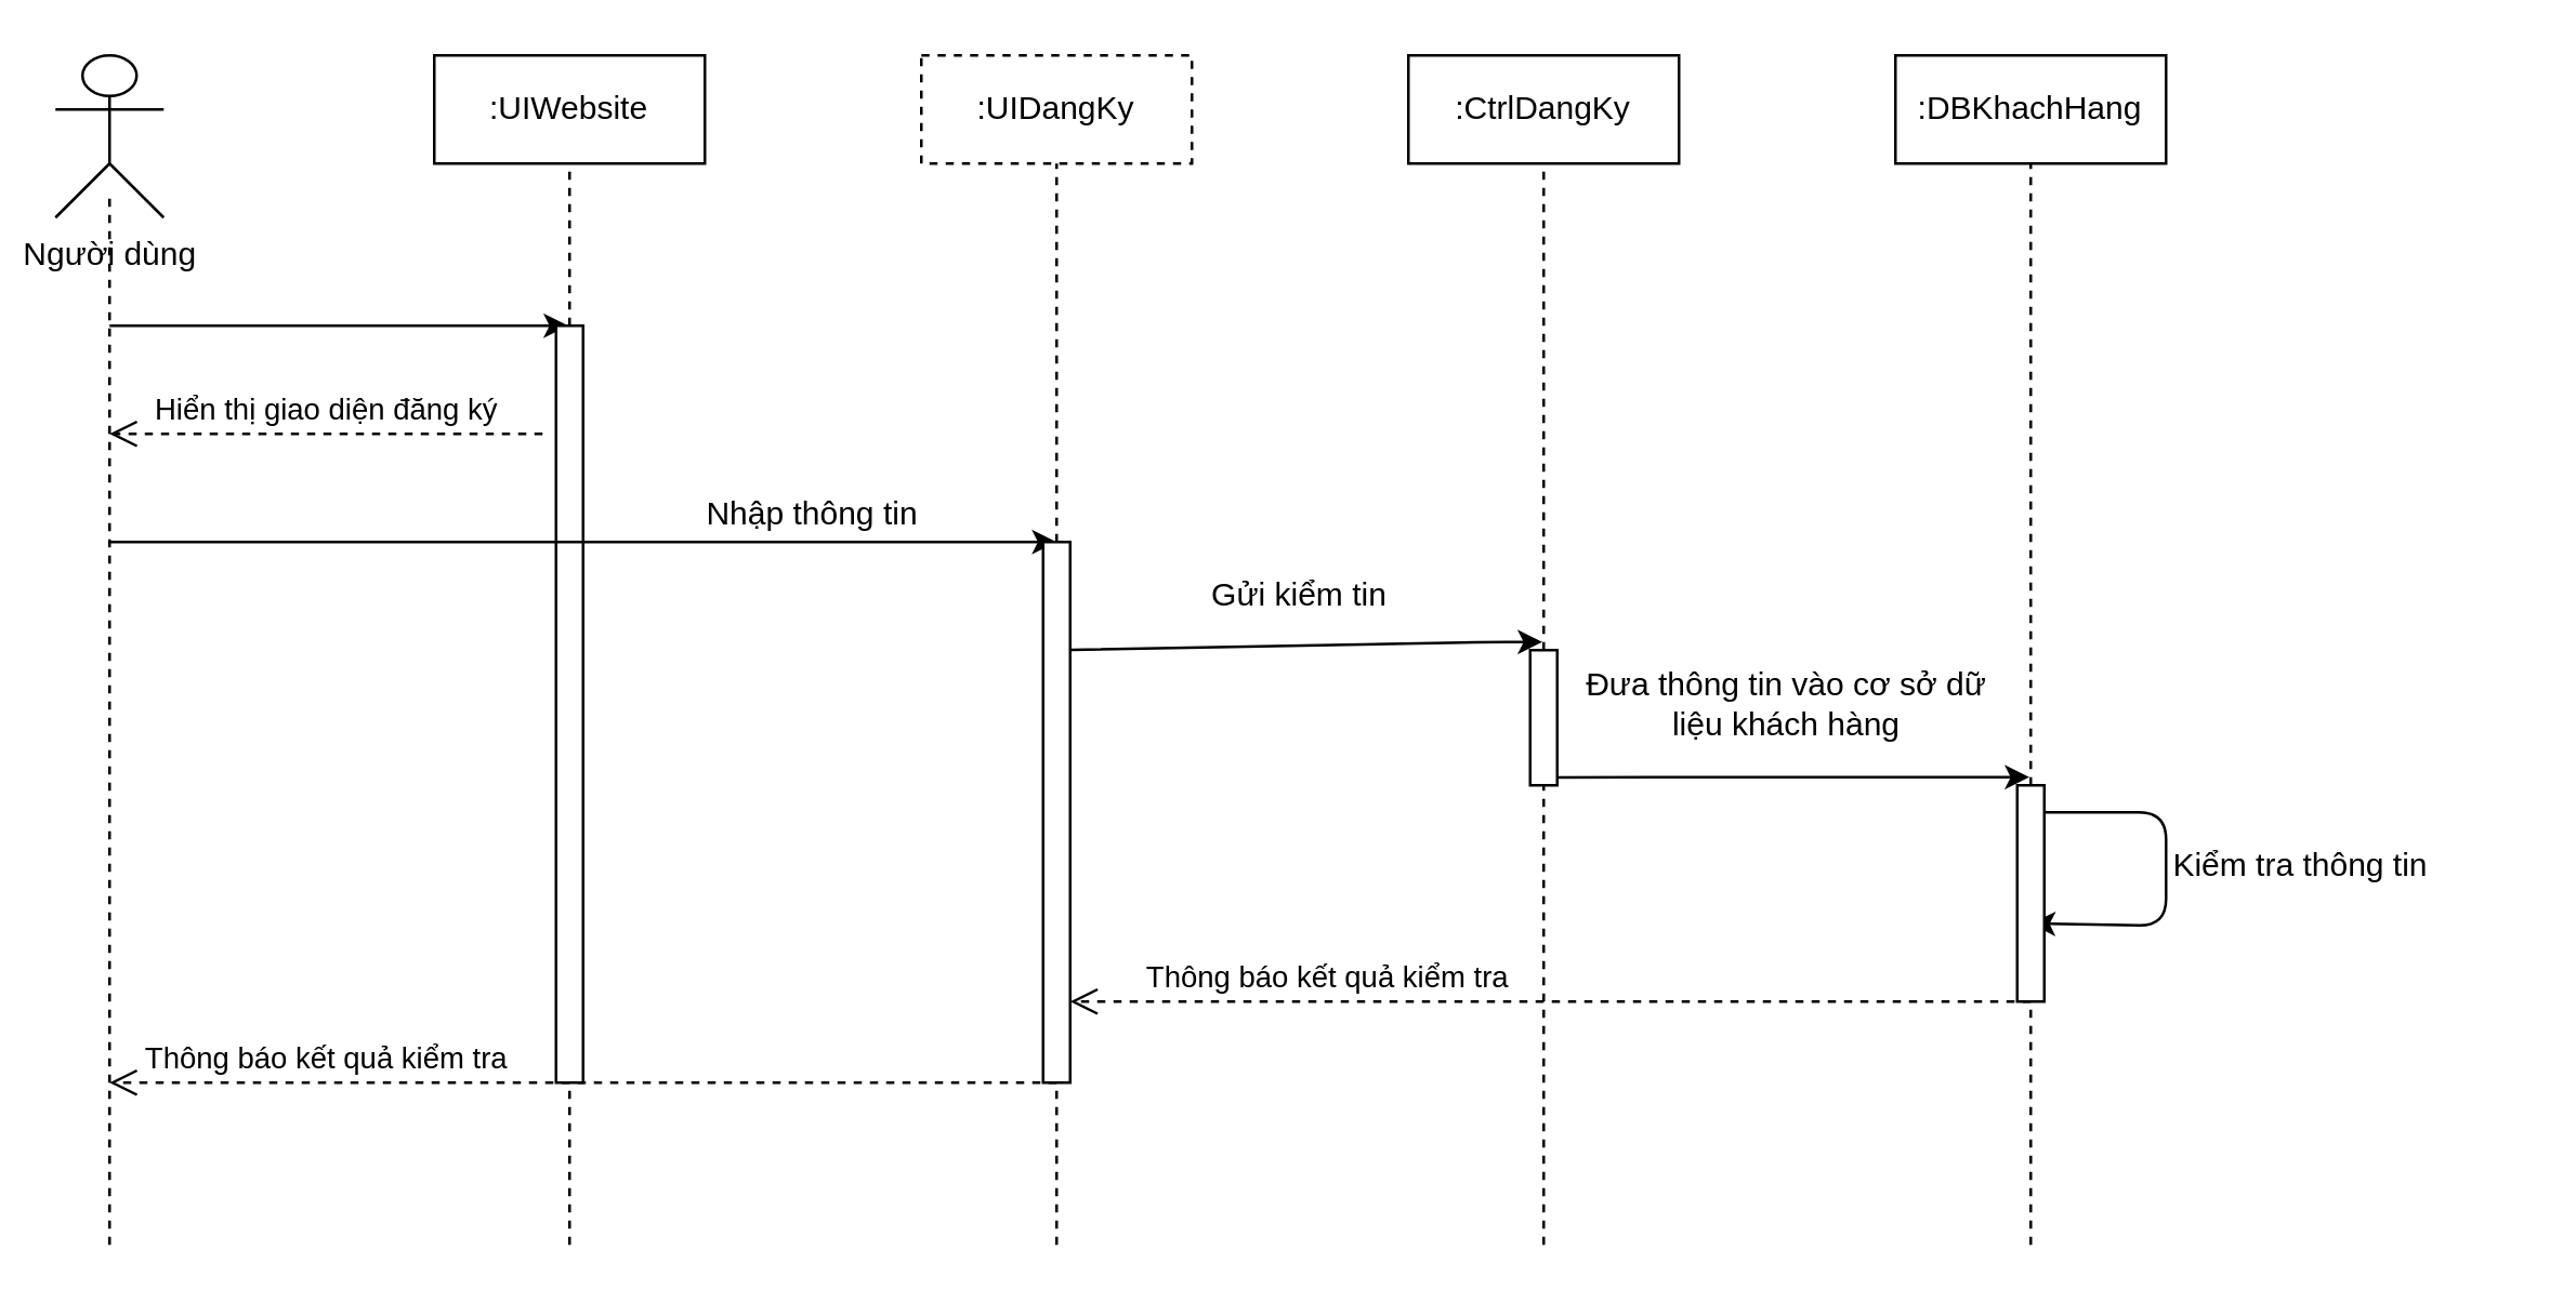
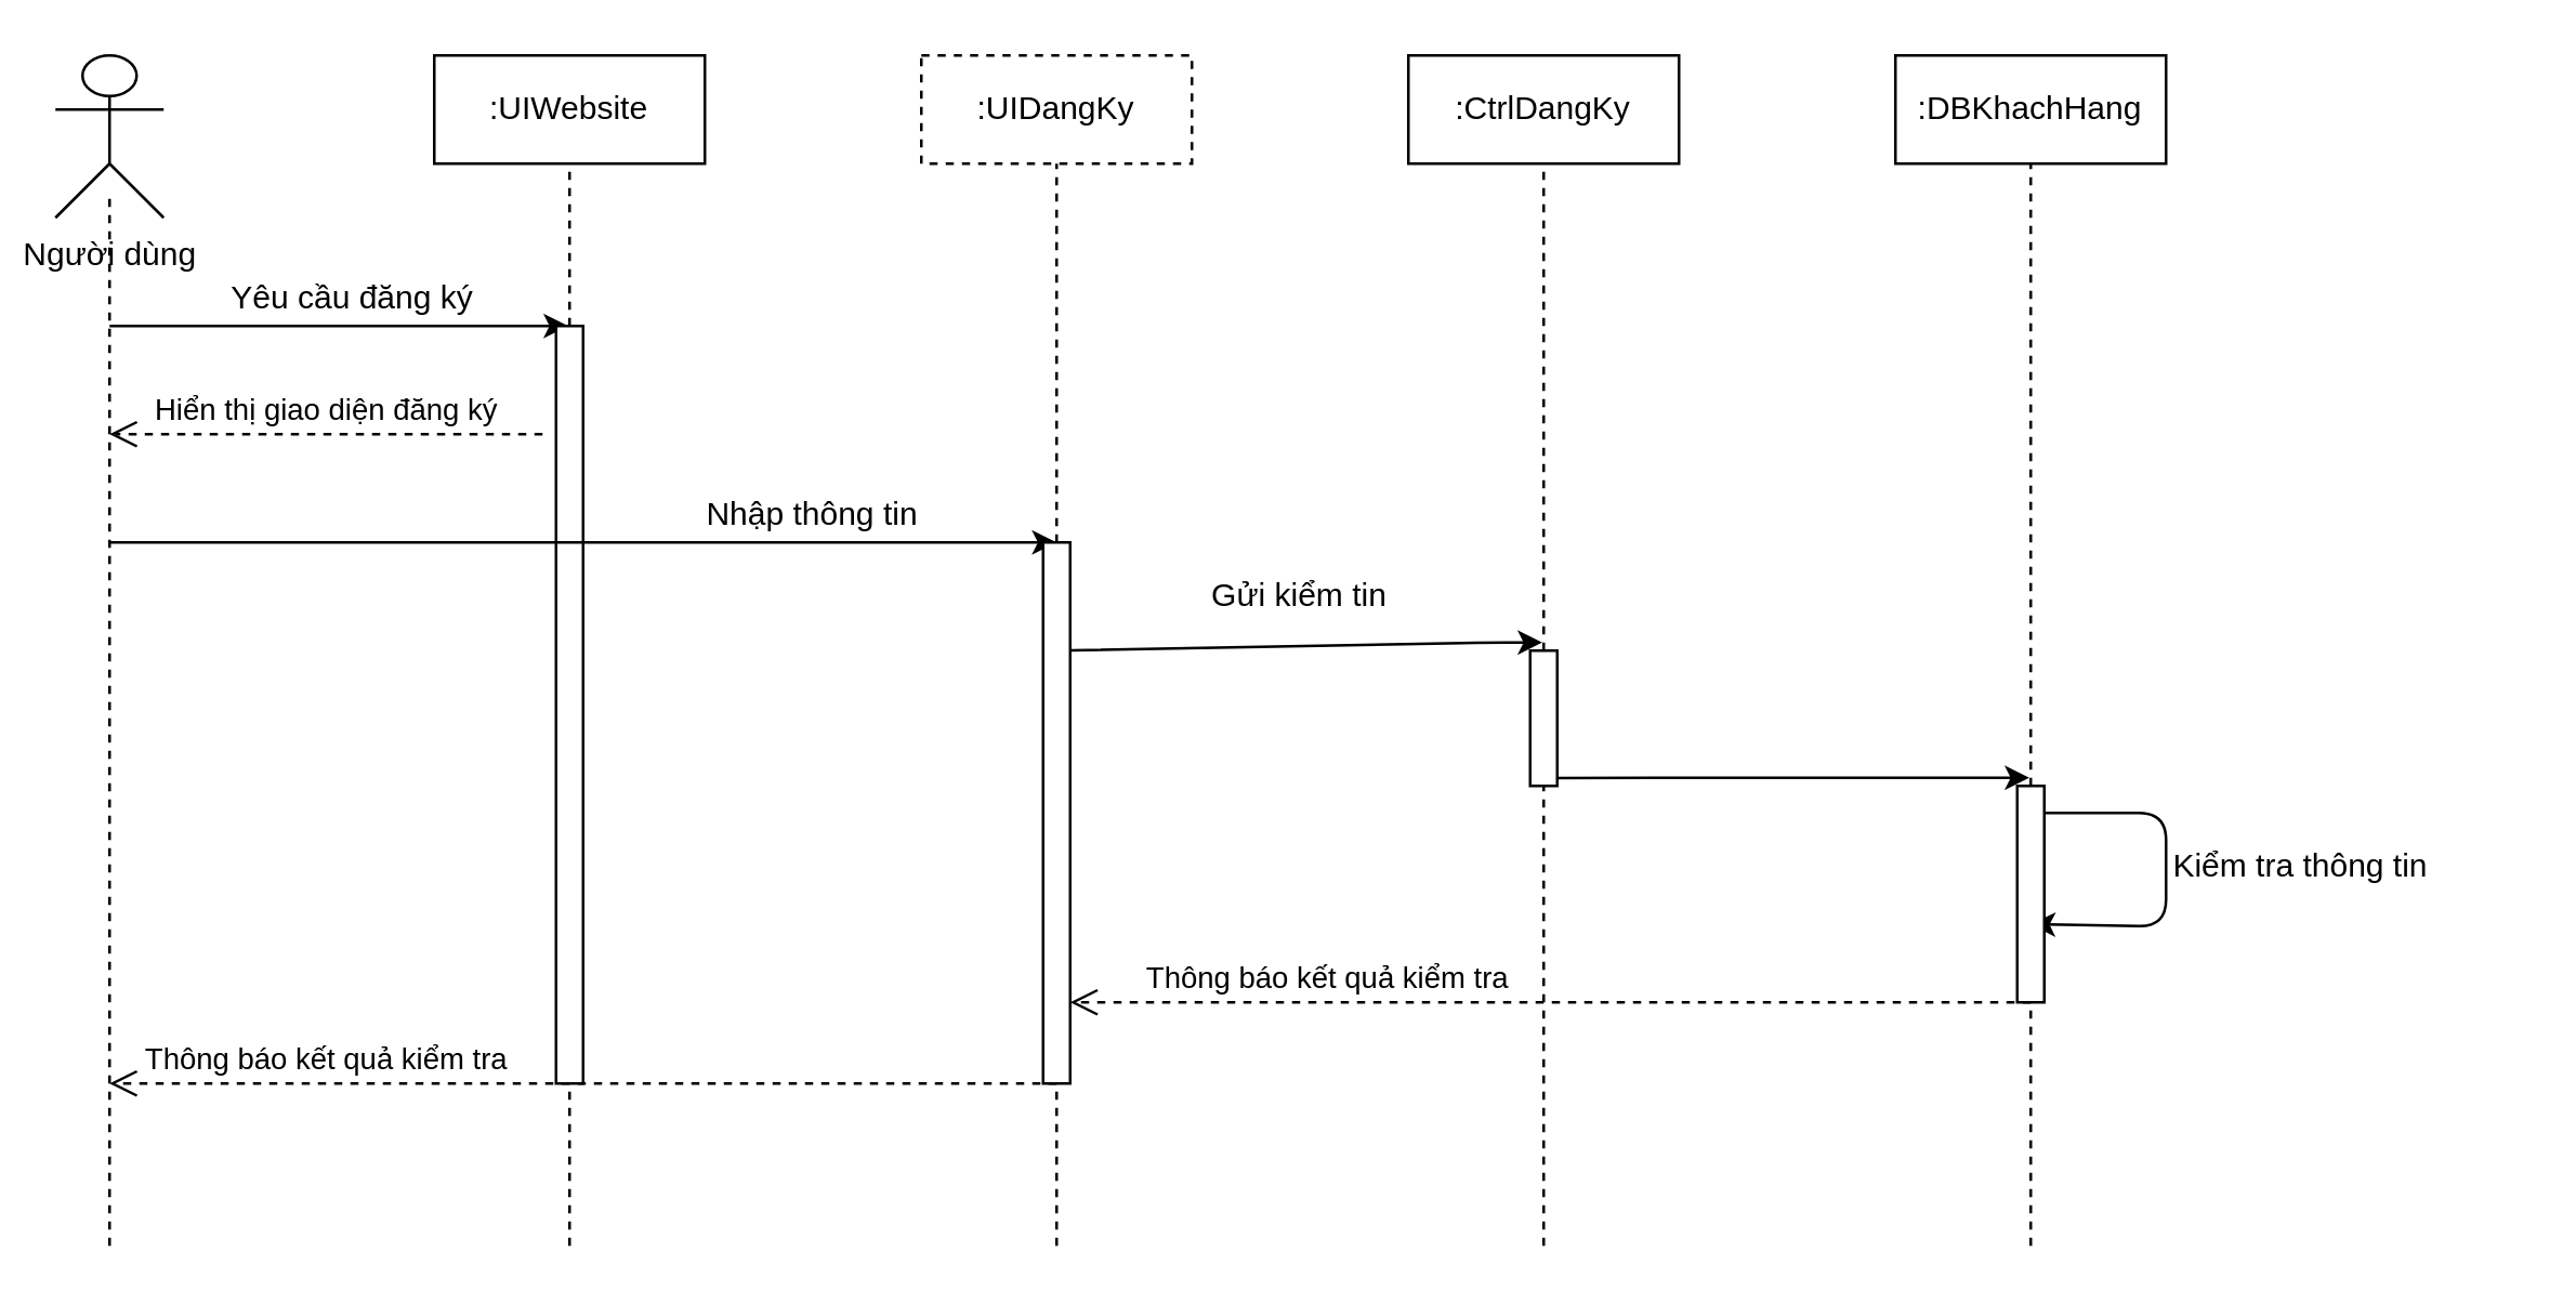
  <mxCell id="0" />
  <mxCell id="1" parent="0" />
  <mxCell id="2" value="Người dùng" style="shape=umlActor;verticalLabelPosition=bottom;verticalAlign=top;html=1;outlineConnect=0;" vertex="1" parent="1"><mxGeometry x="20" y="20" width="40" height="60" as="geometry" /></mxCell>
  <mxCell id="3" value="" style="endArrow=none;dashed=1;html=1;" edge="1" parent="1"><mxGeometry width="50" height="50" relative="1" as="geometry"><mxPoint y="460" as="sourcePoint" x="40" /><mxPoint y="70" as="targetPoint" x="40" /></mxGeometry></mxCell>
  <mxCell id="4" value="" style="endArrow=classic;html=1;" edge="1" parent="1"><mxGeometry width="50" height="50" relative="1" as="geometry"><mxPoint y="120" as="sourcePoint" x="40" /><mxPoint x="209.5" y="120" as="targetPoint" /></mxGeometry></mxCell>
+ <mxCell id="5" value="Yêu cầu đăng ký" style="text;html=1;strokeColor=none;fillColor=none;align=center;verticalAlign=middle;whiteSpace=wrap;rounded=0;" vertex="1" parent="1"><mxGeometry x="70" y="100" width="120" height="20" as="geometry" /></mxCell>
  <mxCell id="6" value="Nhập thông tin " style="text;html=1;strokeColor=none;fillColor=none;align=center;verticalAlign=middle;whiteSpace=wrap;rounded=0;" vertex="1" parent="1"><mxGeometry x="220" y="180" width="160" height="20" as="geometry" /></mxCell>
  <mxCell id="7" value="" style="endArrow=classic;html=1;exitX=0.5;exitY=0.611;exitDx=0;exitDy=0;exitPerimeter=0;" edge="1" parent="1"><mxGeometry width="50" height="50" relative="1" as="geometry"><mxPoint x="390" y="239.96" as="sourcePoint" /><mxPoint x="569.5" y="237" as="targetPoint" /><Array as="points"><mxPoint x="550" y="237" /></Array></mxGeometry></mxCell>
  <mxCell id="8" value="Gửi kiểm tin " style="text;html=1;strokeColor=none;fillColor=none;align=center;verticalAlign=middle;whiteSpace=wrap;rounded=0;" vertex="1" parent="1"><mxGeometry x="400" y="210" width="160" height="20" as="geometry" /></mxCell>
  <mxCell id="9" value="" style="endArrow=classic;html=1;exitX=0.53;exitY=0.763;exitDx=0;exitDy=0;exitPerimeter=0;" edge="1" parent="1"><mxGeometry width="50" height="50" relative="1" as="geometry"><mxPoint x="573" y="287.05" as="sourcePoint" /><mxPoint x="749.5" y="287" as="targetPoint" /><Array as="points"><mxPoint x="640" y="287" /><mxPoint x="680" y="287" /></Array></mxGeometry></mxCell>
- <mxCell id="10" value="Đưa thông tin vào cơ sở dữ liệu khách hàng" style="text;html=1;strokeColor=none;fillColor=none;align=center;verticalAlign=middle;whiteSpace=wrap;rounded=0;" vertex="1" parent="1"><mxGeometry x="580" y="250" width="160" height="20" as="geometry" /></mxCell>
  <mxCell id="11" value="Kiểm tra thông tin" style="text;html=1;strokeColor=none;fillColor=none;align=center;verticalAlign=middle;whiteSpace=wrap;rounded=0;" vertex="1" parent="1"><mxGeometry x="770" y="310" width="160" height="20" as="geometry" /></mxCell>
  <mxCell id="12" value="" style="endArrow=classic;html=1;entryX=0.5;entryY=0.892;entryDx=0;entryDy=0;entryPerimeter=0;" edge="1" parent="1"><mxGeometry width="50" height="50" relative="1" as="geometry"><mxPoint x="749.5" y="300" as="sourcePoint" /><mxPoint x="750" y="341.12" as="targetPoint" /><Array as="points"><mxPoint x="800" y="300" /><mxPoint x="800" y="342" /></Array></mxGeometry></mxCell>
  <mxCell id="13" value=":UIWebsite" style="rounded=0;whiteSpace=wrap;html=1;" vertex="1" parent="1"><mxGeometry x="160" y="20" width="100" height="40" as="geometry" /></mxCell>
  <mxCell id="14" value=":UIDangKy" style="rounded=0;whiteSpace=wrap;html=1;dashed=1;" vertex="1" parent="1"><mxGeometry x="340" y="20" width="100" height="40" as="geometry" /></mxCell>
  <mxCell id="15" value="" style="endArrow=none;dashed=1;html=1;entryX=0.5;entryY=1;entryDx=0;entryDy=0;" edge="1" parent="1" source="24" target="14"><mxGeometry width="50" height="50" relative="1" as="geometry"><mxPoint x="390" y="460" as="sourcePoint" /><mxPoint x="410" y="60" as="targetPoint" /></mxGeometry></mxCell>
  <mxCell id="16" value=":CtrlDangKy" style="rounded=0;whiteSpace=wrap;html=1;" vertex="1" parent="1"><mxGeometry x="520" y="20" width="100" height="40" as="geometry" /></mxCell>
  <mxCell id="17" value="" style="endArrow=none;dashed=1;html=1;" edge="1" parent="1" source="26"><mxGeometry width="50" height="50" relative="1" as="geometry"><mxPoint x="570" y="460" as="sourcePoint" /><mxPoint x="570" y="60" as="targetPoint" /></mxGeometry></mxCell>
  <mxCell id="18" value=":DBKhachHang" style="rounded=0;whiteSpace=wrap;html=1;" vertex="1" parent="1"><mxGeometry x="700" y="20" width="100" height="40" as="geometry" /></mxCell>
  <mxCell id="19" value="" style="endArrow=none;dashed=1;html=1;" edge="1" parent="1" source="28"><mxGeometry width="50" height="50" relative="1" as="geometry"><mxPoint x="750" y="460" as="sourcePoint" /><mxPoint x="750" y="60" as="targetPoint" /></mxGeometry></mxCell>
  <mxCell id="20" value="" style="endArrow=none;dashed=1;html=1;" edge="1" parent="1" source="21"><mxGeometry width="50" height="50" relative="1" as="geometry"><mxPoint x="210" y="460" as="sourcePoint" /><mxPoint x="210" y="60" as="targetPoint" /></mxGeometry></mxCell>
  <mxCell id="21" value="" style="html=1;points=[];perimeter=orthogonalPerimeter;" vertex="1" parent="1"><mxGeometry x="205" y="120" width="10" height="280" as="geometry" /></mxCell>
  <mxCell id="22" value="" style="endArrow=none;dashed=1;html=1;" edge="1" parent="1" target="21"><mxGeometry width="50" height="50" relative="1" as="geometry"><mxPoint x="210" y="460" as="sourcePoint" /><mxPoint x="210" y="60" as="targetPoint" /></mxGeometry></mxCell>
  <mxCell id="23" value="" style="endArrow=classic;html=1;" edge="1" parent="1"><mxGeometry width="50" height="50" relative="1" as="geometry"><mxPoint y="200" as="sourcePoint" x="40" /><mxPoint x="390" y="200" as="targetPoint" /></mxGeometry></mxCell>
  <mxCell id="24" value="" style="html=1;points=[];perimeter=orthogonalPerimeter;" vertex="1" parent="1"><mxGeometry x="385" y="200" width="10" height="200" as="geometry" /></mxCell>
  <mxCell id="25" value="" style="endArrow=none;dashed=1;html=1;entryX=0.5;entryY=1;entryDx=0;entryDy=0;" edge="1" parent="1" target="24"><mxGeometry width="50" height="50" relative="1" as="geometry"><mxPoint x="390" y="460" as="sourcePoint" /><mxPoint x="390" y="60" as="targetPoint" /></mxGeometry></mxCell>
  <mxCell id="26" value="" style="html=1;points=[];perimeter=orthogonalPerimeter;" vertex="1" parent="1"><mxGeometry x="565" y="240" width="10" height="50" as="geometry" /></mxCell>
  <mxCell id="27" value="" style="endArrow=none;dashed=1;html=1;" edge="1" parent="1" target="26"><mxGeometry width="50" height="50" relative="1" as="geometry"><mxPoint x="570" y="460" as="sourcePoint" /><mxPoint x="570" y="60" as="targetPoint" /></mxGeometry></mxCell>
  <mxCell id="28" value="" style="html=1;points=[];perimeter=orthogonalPerimeter;" vertex="1" parent="1"><mxGeometry x="745" y="290" width="10" height="80" as="geometry" /></mxCell>
  <mxCell id="29" value="" style="endArrow=none;dashed=1;html=1;" edge="1" parent="1" target="28"><mxGeometry width="50" height="50" relative="1" as="geometry"><mxPoint x="750" y="460" as="sourcePoint" /><mxPoint x="750" y="60" as="targetPoint" /></mxGeometry></mxCell>
  <mxCell id="30" value="Hiển thị giao diện đăng ký" style="html=1;verticalAlign=bottom;endArrow=open;dashed=1;endSize=8;" edge="1" parent="1"><mxGeometry relative="1" as="geometry"><mxPoint x="200" y="160" as="sourcePoint" /><mxPoint y="160" as="targetPoint" x="40" /></mxGeometry></mxCell>
  <mxCell id="31" value="Thông báo kết quả kiểm tra" style="html=1;verticalAlign=bottom;endArrow=open;dashed=1;endSize=8;" edge="1" parent="1" target="24"><mxGeometry x="0.465" relative="1" as="geometry"><mxPoint x="750" y="370" as="sourcePoint" /><mxPoint x="670" y="370" as="targetPoint" /><mxPoint as="offset" /></mxGeometry></mxCell>
  <mxCell id="32" value="Thông báo kết quả kiểm tra" style="html=1;verticalAlign=bottom;endArrow=open;dashed=1;endSize=8;" edge="1" parent="1"><mxGeometry x="0.543" relative="1" as="geometry"><mxPoint x="390" y="400" as="sourcePoint" /><mxPoint y="400" as="targetPoint" x="40" /><mxPoint as="offset" /></mxGeometry></mxCell>
